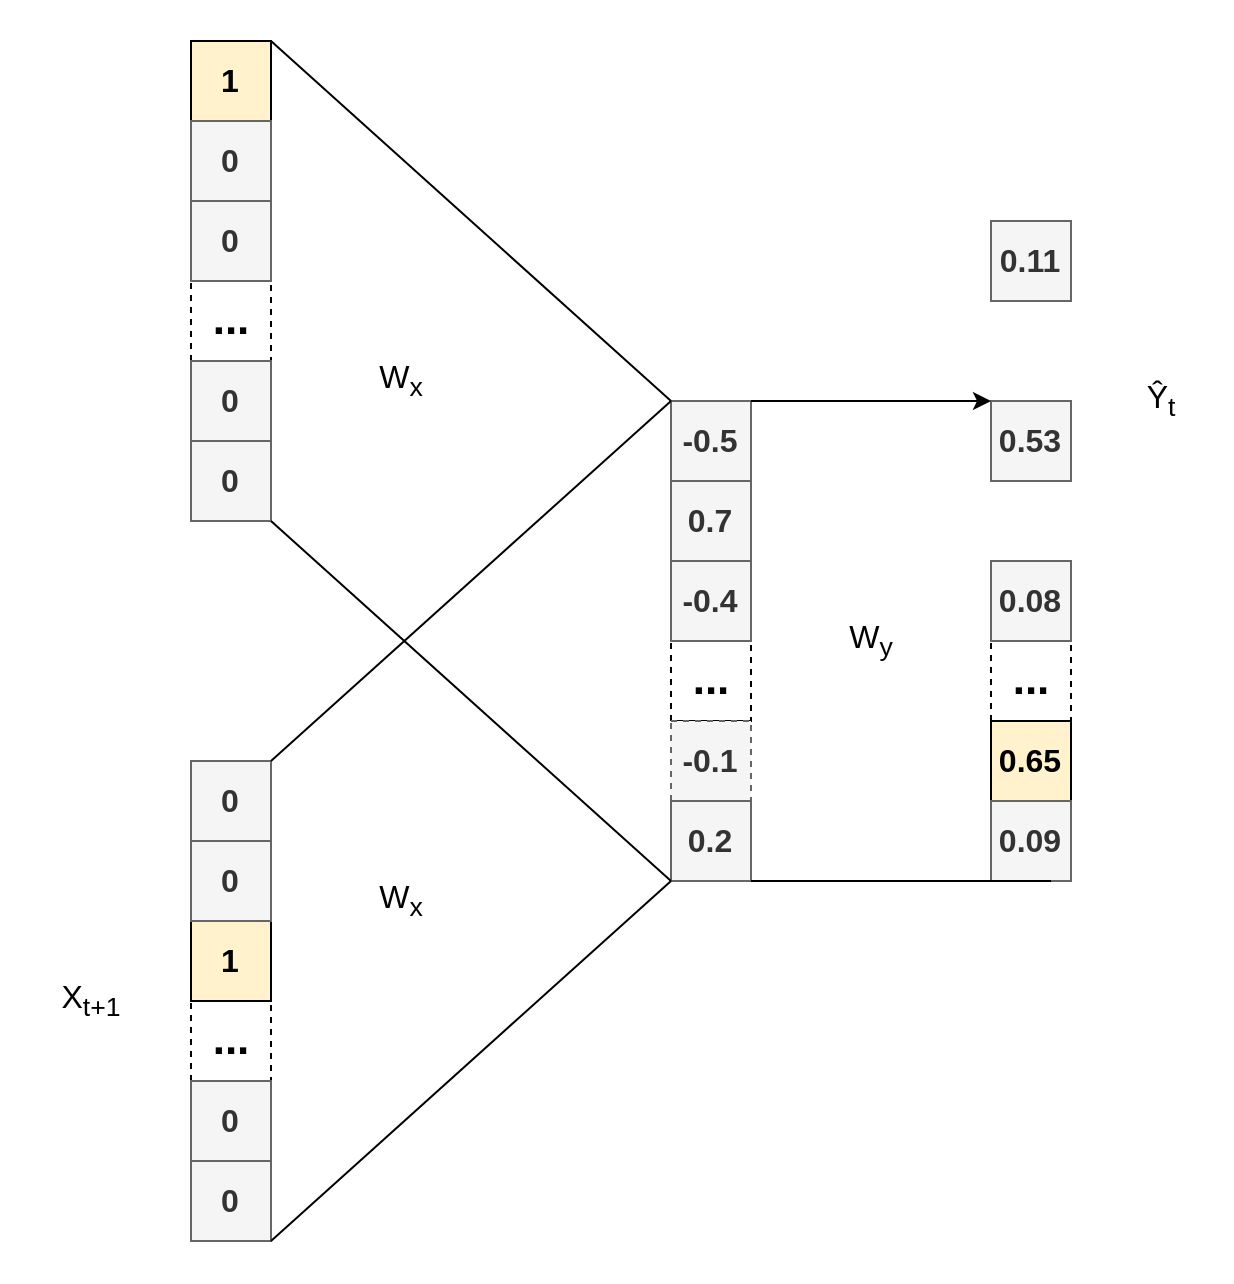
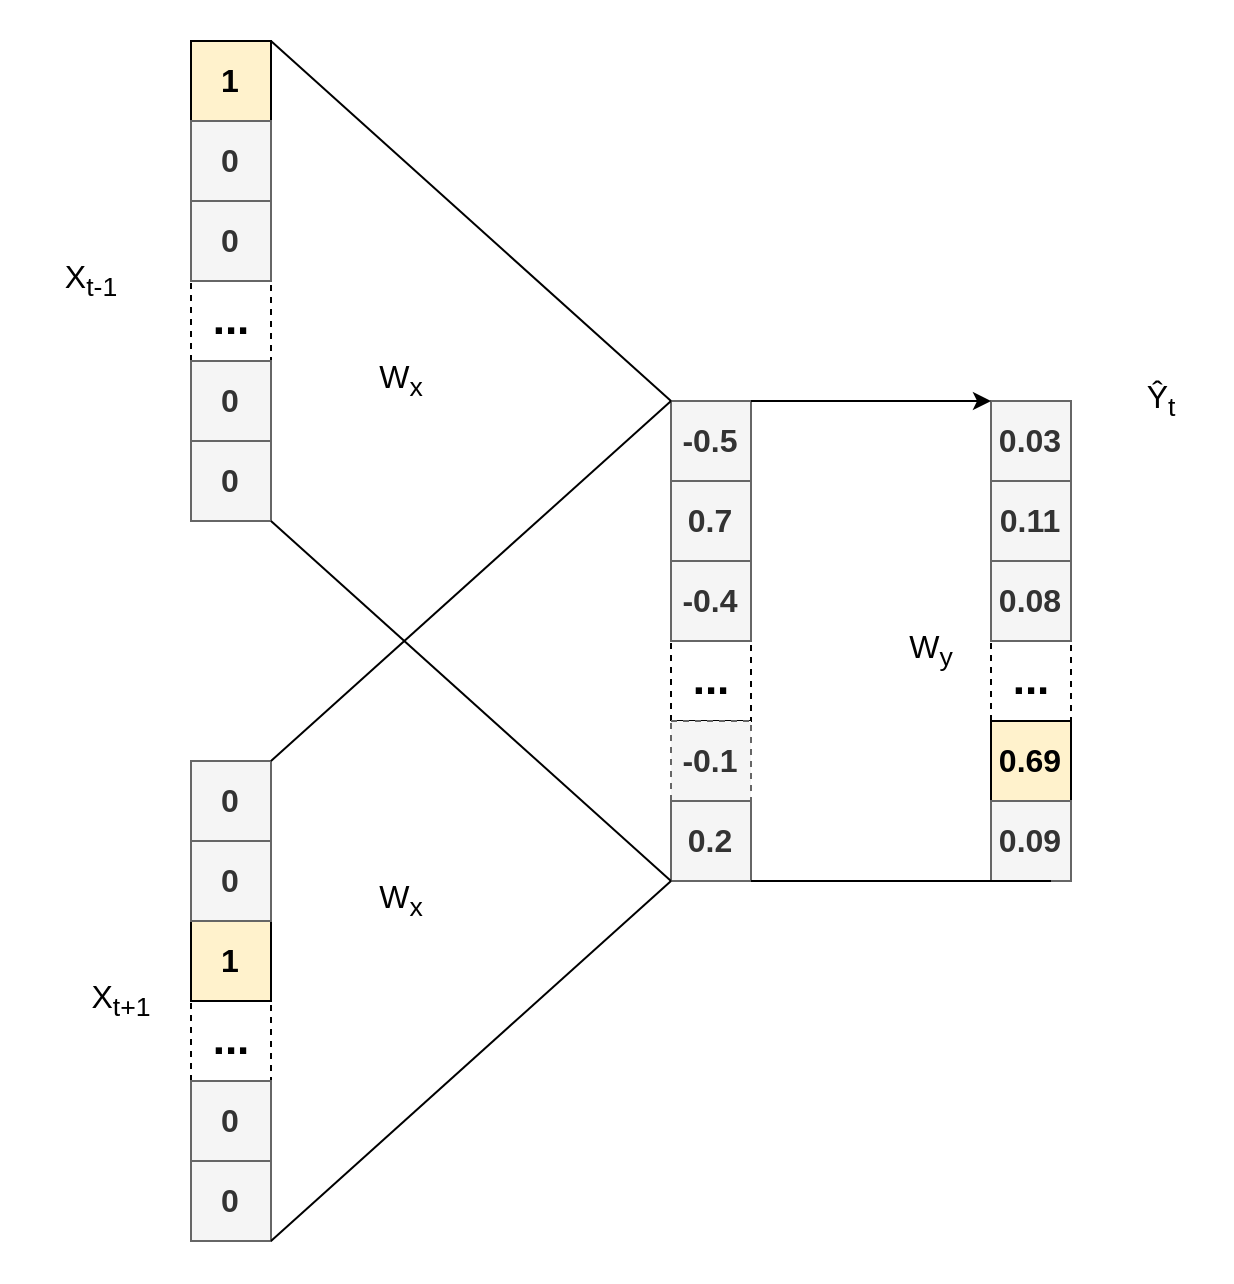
  <mxCell id="0" />
  <mxCell id="1" parent="0" />
  <mxCell id="2" value="&lt;div align=&quot;center&quot;&gt;&lt;b&gt;&lt;font style=&quot;font-size: 22px&quot;&gt;...&lt;/font&gt;&lt;/b&gt;&lt;/div&gt;" style="text;html=1;align=center;verticalAlign=middle;resizable=0;points=[];autosize=1;strokeColor=#000000;dashed=1;" parent="1" vertex="1"><mxGeometry x="95" y="140" width="40" height="40" as="geometry" /></mxCell>
  <mxCell id="3" value="&lt;div style=&quot;font-size: 16px&quot;&gt;&lt;font style=&quot;font-size: 16px&quot;&gt;&lt;b&gt;1&lt;/b&gt;&lt;/font&gt;&lt;/div&gt;" style="rounded=0;whiteSpace=wrap;html=1;align=center;fillColor=#fff2cc;strokeColor=#000000;" parent="1" vertex="1"><mxGeometry x="95" y="20" width="40" height="40" as="geometry" /></mxCell>
  <mxCell id="4" value="&lt;font size=&quot;1&quot;&gt;&lt;b style=&quot;font-size: 16px&quot;&gt;0&lt;/b&gt;&lt;/font&gt;" style="rounded=0;whiteSpace=wrap;html=1;align=center;fillColor=#f5f5f5;strokeColor=#666666;fontColor=#333333;" parent="1" vertex="1"><mxGeometry x="95" y="60" width="40" height="40" as="geometry" /></mxCell>
  <mxCell id="5" value="&lt;font size=&quot;1&quot;&gt;&lt;b style=&quot;font-size: 16px&quot;&gt;0&lt;/b&gt;&lt;/font&gt;" style="rounded=0;whiteSpace=wrap;html=1;align=center;fillColor=#f5f5f5;strokeColor=#666666;fontColor=#333333;" parent="1" vertex="1"><mxGeometry x="95" y="100" width="40" height="40" as="geometry" /></mxCell>
  <mxCell id="6" value="&lt;font size=&quot;1&quot;&gt;&lt;b style=&quot;font-size: 16px&quot;&gt;0&lt;/b&gt;&lt;/font&gt;" style="rounded=0;whiteSpace=wrap;html=1;align=center;fillColor=#f5f5f5;strokeColor=#666666;fontColor=#333333;" parent="1" vertex="1"><mxGeometry x="95" y="180" width="40" height="40" as="geometry" /></mxCell>
  <mxCell id="7" value="&lt;font size=&quot;1&quot;&gt;&lt;b style=&quot;font-size: 16px&quot;&gt;0&lt;/b&gt;&lt;/font&gt;" style="rounded=0;whiteSpace=wrap;html=1;align=center;fillColor=#f5f5f5;strokeColor=#666666;fontColor=#333333;" parent="1" vertex="1"><mxGeometry x="95" y="220" width="40" height="40" as="geometry" /></mxCell>
  <mxCell id="8" value="&lt;div align=&quot;center&quot;&gt;&lt;b&gt;&lt;font style=&quot;font-size: 22px&quot;&gt;...&lt;/font&gt;&lt;/b&gt;&lt;/div&gt;" style="text;html=1;align=center;verticalAlign=middle;resizable=0;points=[];autosize=1;dashed=1;strokeColor=#000000;" parent="1" vertex="1"><mxGeometry x="95" y="500" width="40" height="40" as="geometry" /></mxCell>
  <mxCell id="9" value="&lt;div style=&quot;font-size: 16px&quot;&gt;&lt;font style=&quot;font-size: 16px&quot;&gt;&lt;b&gt;1&lt;/b&gt;&lt;/font&gt;&lt;/div&gt;" style="rounded=0;whiteSpace=wrap;html=1;align=center;fillColor=#fff2cc;strokeColor=#000000;" parent="1" vertex="1"><mxGeometry x="95" y="460" width="40" height="40" as="geometry" /></mxCell>
  <mxCell id="10" value="&lt;font size=&quot;1&quot;&gt;&lt;b style=&quot;font-size: 16px&quot;&gt;0&lt;/b&gt;&lt;/font&gt;" style="rounded=0;whiteSpace=wrap;html=1;align=center;fillColor=#f5f5f5;strokeColor=#666666;fontColor=#333333;" parent="1" vertex="1"><mxGeometry x="95" y="540" width="40" height="40" as="geometry" /></mxCell>
  <mxCell id="11" value="&lt;font size=&quot;1&quot;&gt;&lt;b style=&quot;font-size: 16px&quot;&gt;0&lt;/b&gt;&lt;/font&gt;" style="rounded=0;whiteSpace=wrap;html=1;align=center;fillColor=#f5f5f5;strokeColor=#666666;fontColor=#333333;" parent="1" vertex="1"><mxGeometry x="95" y="580" width="40" height="40" as="geometry" /></mxCell>
  <mxCell id="12" value="&lt;font size=&quot;1&quot;&gt;&lt;b style=&quot;font-size: 16px&quot;&gt;0&lt;/b&gt;&lt;/font&gt;" style="rounded=0;whiteSpace=wrap;html=1;align=center;fillColor=#f5f5f5;strokeColor=#666666;fontColor=#333333;" parent="1" vertex="1"><mxGeometry x="95" y="380" width="40" height="40" as="geometry" /></mxCell>
  <mxCell id="13" value="&lt;font size=&quot;1&quot;&gt;&lt;b style=&quot;font-size: 16px&quot;&gt;0&lt;/b&gt;&lt;/font&gt;" style="rounded=0;whiteSpace=wrap;html=1;align=center;fillColor=#f5f5f5;strokeColor=#666666;fontColor=#333333;" parent="1" vertex="1"><mxGeometry x="95" y="420" width="40" height="40" as="geometry" /></mxCell>
  <mxCell id="14" value="&lt;div align=&quot;center&quot;&gt;&lt;b&gt;&lt;font style=&quot;font-size: 22px&quot;&gt;...&lt;/font&gt;&lt;/b&gt;&lt;/div&gt;" style="text;html=1;align=center;verticalAlign=middle;resizable=0;points=[];autosize=1;strokeColor=#000000;dashed=1;" parent="1" vertex="1"><mxGeometry x="335" y="320" width="40" height="40" as="geometry" /></mxCell>
  <mxCell id="15" value="&lt;div style=&quot;font-size: 16px&quot;&gt;&lt;font style=&quot;font-size: 16px&quot;&gt;&lt;b&gt;-0.4&lt;/b&gt;&lt;/font&gt;&lt;/div&gt;" style="rounded=0;whiteSpace=wrap;html=1;align=center;fillColor=#f5f5f5;strokeColor=#666666;fontColor=#333333;" parent="1" vertex="1"><mxGeometry x="335" y="280" width="40" height="40" as="geometry" /></mxCell>
  <mxCell id="16" value="&lt;div style=&quot;font-size: 16px&quot;&gt;&lt;font style=&quot;font-size: 16px&quot;&gt;&lt;b&gt;-0.1&lt;/b&gt;&lt;/font&gt;&lt;/div&gt;" style="rounded=0;whiteSpace=wrap;html=1;align=center;fillColor=#f5f5f5;strokeColor=#666666;fontColor=#333333;dashed=1;" parent="1" vertex="1"><mxGeometry x="335" y="360" width="40" height="40" as="geometry" /></mxCell>
  <mxCell id="17" value="&lt;div style=&quot;font-size: 16px&quot;&gt;&lt;font style=&quot;font-size: 16px&quot;&gt;&lt;b&gt;0.2&lt;/b&gt;&lt;/font&gt;&lt;/div&gt;" style="rounded=0;whiteSpace=wrap;html=1;align=center;fillColor=#f5f5f5;strokeColor=#666666;fontColor=#333333;" parent="1" vertex="1"><mxGeometry x="335" y="400" width="40" height="40" as="geometry" /></mxCell>
  <mxCell id="18" value="&lt;div style=&quot;font-size: 16px&quot;&gt;&lt;font style=&quot;font-size: 16px&quot;&gt;&lt;b&gt;0.7&lt;/b&gt;&lt;/font&gt;&lt;/div&gt;" style="rounded=0;whiteSpace=wrap;html=1;align=center;fillColor=#f5f5f5;strokeColor=#666666;fontColor=#333333;" parent="1" vertex="1"><mxGeometry x="335" y="240" width="40" height="40" as="geometry" /></mxCell>
  <mxCell id="19" value="&lt;div style=&quot;font-size: 16px&quot;&gt;&lt;font style=&quot;font-size: 16px&quot;&gt;&lt;b&gt;-0.5&lt;/b&gt;&lt;/font&gt;&lt;/div&gt;" style="rounded=0;whiteSpace=wrap;html=1;align=center;fillColor=#f5f5f5;strokeColor=#666666;fontColor=#333333;" parent="1" vertex="1"><mxGeometry x="335" y="200" width="40" height="40" as="geometry" /></mxCell>
  <mxCell id="20" value="&lt;div align=&quot;center&quot;&gt;&lt;b&gt;&lt;font style=&quot;font-size: 22px&quot;&gt;...&lt;/font&gt;&lt;/b&gt;&lt;/div&gt;" style="text;html=1;align=center;verticalAlign=middle;resizable=0;points=[];autosize=1;strokeColor=#000000;dashed=1;" parent="1" vertex="1"><mxGeometry x="495" y="320" width="40" height="40" as="geometry" /></mxCell>
  <mxCell id="21" value="&lt;font size=&quot;1&quot;&gt;&lt;b style=&quot;font-size: 16px&quot;&gt;0.08&lt;/b&gt;&lt;/font&gt;" style="rounded=0;whiteSpace=wrap;html=1;align=center;fillColor=#f5f5f5;strokeColor=#666666;fontColor=#333333;" parent="1" vertex="1"><mxGeometry x="495" y="280" width="40" height="40" as="geometry" /></mxCell>
- <mxCell id="22" value="&lt;font size=&quot;1&quot;&gt;&lt;b style=&quot;font-size: 16px&quot;&gt;0.65&lt;/b&gt;&lt;/font&gt;" style="rounded=0;whiteSpace=wrap;html=1;align=center;fillColor=#fff2cc;strokeColor=#000000;" parent="1" vertex="1"><mxGeometry x="495" y="360" width="40" height="40" as="geometry" /></mxCell>
+ <mxCell id="22" value="&lt;font size=&quot;1&quot;&gt;&lt;b style=&quot;font-size: 16px&quot;&gt;0.69&lt;/b&gt;&lt;/font&gt;" style="rounded=0;whiteSpace=wrap;html=1;align=center;fillColor=#fff2cc;strokeColor=#000000;" parent="1" vertex="1"><mxGeometry x="495" y="360" width="40" height="40" as="geometry" /></mxCell>
  <mxCell id="23" value="&lt;font size=&quot;1&quot;&gt;&lt;b style=&quot;font-size: 16px&quot;&gt;0.09&lt;/b&gt;&lt;/font&gt;" style="rounded=0;whiteSpace=wrap;html=1;align=center;fillColor=#f5f5f5;strokeColor=#666666;fontColor=#333333;" parent="1" vertex="1"><mxGeometry x="495" y="400" width="40" height="40" as="geometry" /></mxCell>
- <mxCell id="24" value="&lt;font size=&quot;1&quot;&gt;&lt;b style=&quot;font-size: 16px&quot;&gt;0.11&lt;/b&gt;&lt;/font&gt;" style="rounded=0;whiteSpace=wrap;html=1;align=center;fillColor=#f5f5f5;strokeColor=#666666;fontColor=#333333;" parent="1" vertex="1"><mxGeometry x="495" y="110" width="40" height="40" as="geometry" /></mxCell>
- <mxCell id="25" value="&lt;font size=&quot;1&quot;&gt;&lt;b style=&quot;font-size: 16px&quot;&gt;0.53&lt;/b&gt;&lt;/font&gt;" style="rounded=0;whiteSpace=wrap;html=1;align=center;fillColor=#f5f5f5;strokeColor=#666666;fontColor=#333333;" parent="1" vertex="1"><mxGeometry x="495" y="200" width="40" height="40" as="geometry" /></mxCell>
+ <mxCell id="24" value="&lt;font size=&quot;1&quot;&gt;&lt;b style=&quot;font-size: 16px&quot;&gt;0.11&lt;/b&gt;&lt;/font&gt;" style="rounded=0;whiteSpace=wrap;html=1;align=center;fillColor=#f5f5f5;strokeColor=#666666;fontColor=#333333;" parent="1" vertex="1"><mxGeometry x="495" y="240" width="40" height="40" as="geometry" /></mxCell>
+ <mxCell id="25" value="&lt;font size=&quot;1&quot;&gt;&lt;b style=&quot;font-size: 16px&quot;&gt;0.03&lt;/b&gt;&lt;/font&gt;" style="rounded=0;whiteSpace=wrap;html=1;align=center;fillColor=#f5f5f5;strokeColor=#666666;fontColor=#333333;" parent="1" vertex="1"><mxGeometry x="495" y="200" width="40" height="40" as="geometry" /></mxCell>
  <mxCell id="26" value="" style="endArrow=none;html=1;exitX=1;exitY=0;exitDx=0;exitDy=0;entryX=0;entryY=0;entryDx=0;entryDy=0;" parent="1" source="12" target="19" edge="1"><mxGeometry width="50" height="50" relative="1" as="geometry"><mxPoint x="295" y="360" as="sourcePoint" /><mxPoint x="345" y="310" as="targetPoint" /></mxGeometry></mxCell>
  <mxCell id="27" value="" style="endArrow=none;html=1;exitX=1;exitY=0;exitDx=0;exitDy=0;" parent="1" edge="1"><mxGeometry width="50" height="50" relative="1" as="geometry"><mxPoint x="135" y="620" as="sourcePoint" /><mxPoint x="335" y="440" as="targetPoint" /></mxGeometry></mxCell>
  <mxCell id="28" value="" style="endArrow=none;html=1;exitX=1;exitY=1;exitDx=0;exitDy=0;entryX=0;entryY=1;entryDx=0;entryDy=0;" parent="1" source="7" target="17" edge="1"><mxGeometry width="50" height="50" relative="1" as="geometry"><mxPoint x="295" y="360" as="sourcePoint" /><mxPoint x="345" y="310" as="targetPoint" /></mxGeometry></mxCell>
  <mxCell id="29" value="" style="endArrow=none;html=1;exitX=1;exitY=1;exitDx=0;exitDy=0;" parent="1" edge="1"><mxGeometry width="50" height="50" relative="1" as="geometry"><mxPoint x="135" y="20" as="sourcePoint" /><mxPoint x="335" y="200" as="targetPoint" /></mxGeometry></mxCell>
- <mxCell id="30" value="&lt;font style=&quot;font-size: 16px&quot;&gt;X&lt;sub&gt;t+1&lt;/sub&gt;&lt;/font&gt;" style="text;html=1;align=center;verticalAlign=middle;resizable=0;points=[];autosize=1;" parent="1" vertex="1"><mxGeometry x="20" y="490" width="50" height="20" as="geometry" /></mxCell>
+ <mxCell id="30" value="&lt;font style=&quot;font-size: 16px&quot;&gt;X&lt;sub&gt;t+1&lt;/sub&gt;&lt;/font&gt;" style="text;html=1;align=center;verticalAlign=middle;resizable=0;points=[];autosize=1;" parent="1" vertex="1"><mxGeometry x="35" y="490" width="50" height="20" as="geometry" /></mxCell>
+ <mxCell id="31" value="&lt;font style=&quot;font-size: 16px&quot;&gt;X&lt;sub&gt;t-1&lt;/sub&gt;&lt;/font&gt;" style="text;html=1;align=center;verticalAlign=middle;resizable=0;points=[];autosize=1;" parent="1" vertex="1"><mxGeometry x="25" y="130" width="40" height="20" as="geometry" /></mxCell>
  <mxCell id="32" value="&lt;font style=&quot;font-size: 16px&quot;&gt;W&lt;sub&gt;x&lt;/sub&gt;&lt;/font&gt;" style="text;html=1;align=center;verticalAlign=middle;resizable=0;points=[];autosize=1;" parent="1" vertex="1"><mxGeometry x="180" y="440" width="40" height="20" as="geometry" /></mxCell>
  <mxCell id="33" value="&lt;font style=&quot;font-size: 16px&quot;&gt;W&lt;sub&gt;x&lt;/sub&gt;&lt;/font&gt;" style="text;html=1;align=center;verticalAlign=middle;resizable=0;points=[];autosize=1;" parent="1" vertex="1"><mxGeometry x="180" y="180" width="40" height="20" as="geometry" /></mxCell>
  <mxCell id="34" value="" style="endArrow=classic;html=1;entryX=0;entryY=0;entryDx=0;entryDy=0;exitX=1;exitY=0;exitDx=0;exitDy=0;" parent="1" source="19" target="25" edge="1"><mxGeometry width="50" height="50" relative="1" as="geometry"><mxPoint x="205" y="320" as="sourcePoint" /><mxPoint x="255" y="270" as="targetPoint" /></mxGeometry></mxCell>
  <mxCell id="35" value="" style="endArrow=none;html=1;entryX=0;entryY=0;entryDx=0;entryDy=0;exitX=1;exitY=1;exitDx=0;exitDy=0;" parent="1" source="17" edge="1"><mxGeometry width="50" height="50" relative="1" as="geometry"><mxPoint x="385" y="440" as="sourcePoint" /><mxPoint x="525" y="440" as="targetPoint" /></mxGeometry></mxCell>
- <mxCell id="36" value="&lt;font style=&quot;font-size: 16px&quot;&gt;W&lt;sub&gt;y&lt;/sub&gt;&lt;/font&gt;" style="text;html=1;align=center;verticalAlign=middle;resizable=0;points=[];autosize=1;" parent="1" vertex="1"><mxGeometry x="415" y="310" width="40" height="20" as="geometry" /></mxCell>
+ <mxCell id="36" value="&lt;font style=&quot;font-size: 16px&quot;&gt;W&lt;sub&gt;y&lt;/sub&gt;&lt;/font&gt;" style="text;html=1;align=center;verticalAlign=middle;resizable=0;points=[];autosize=1;" parent="1" vertex="1"><mxGeometry x="445" y="315" width="40" height="20" as="geometry" /></mxCell>
  <mxCell id="37" value="&lt;font style=&quot;font-size: 16px&quot;&gt;Ŷ&lt;sub&gt;t&lt;/sub&gt;&lt;/font&gt;" style="text;html=1;align=center;verticalAlign=middle;resizable=0;points=[];autosize=1;" parent="1" vertex="1"><mxGeometry x="565" y="190" width="30" height="20" as="geometry" /></mxCell>
